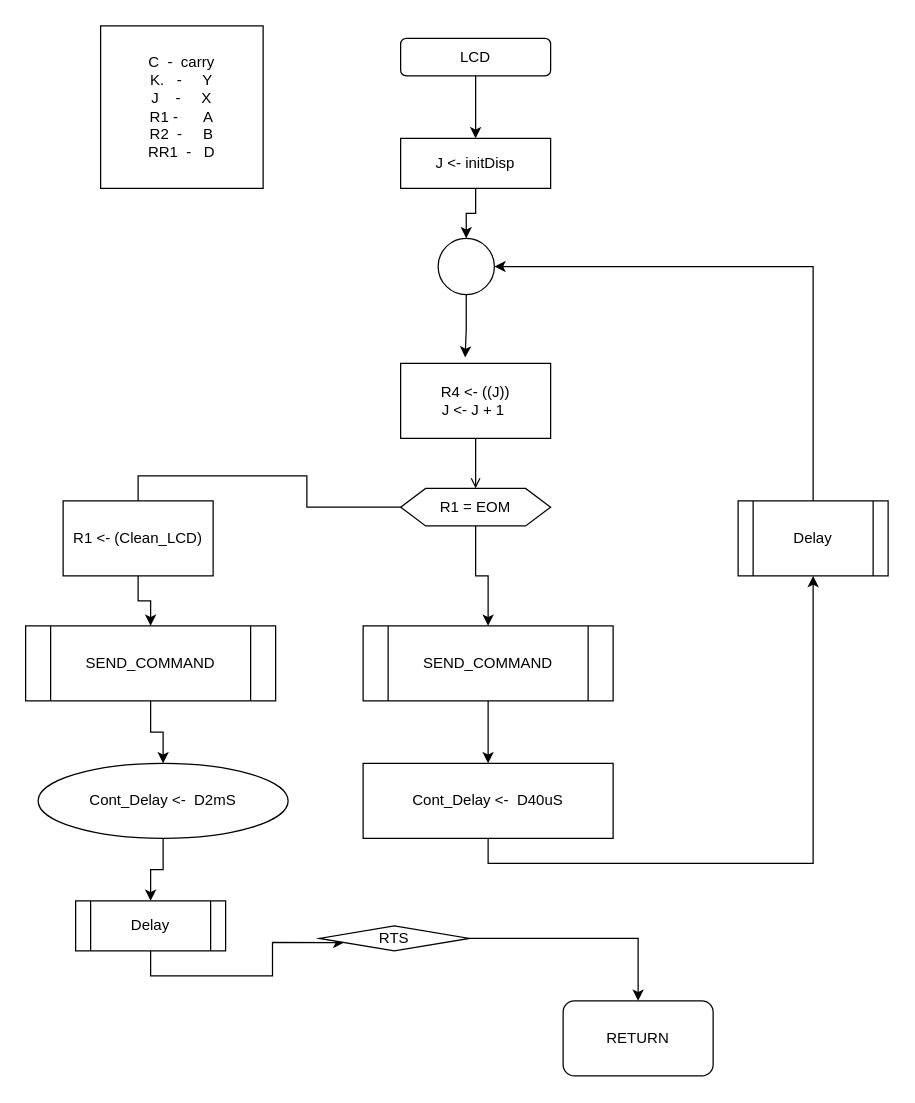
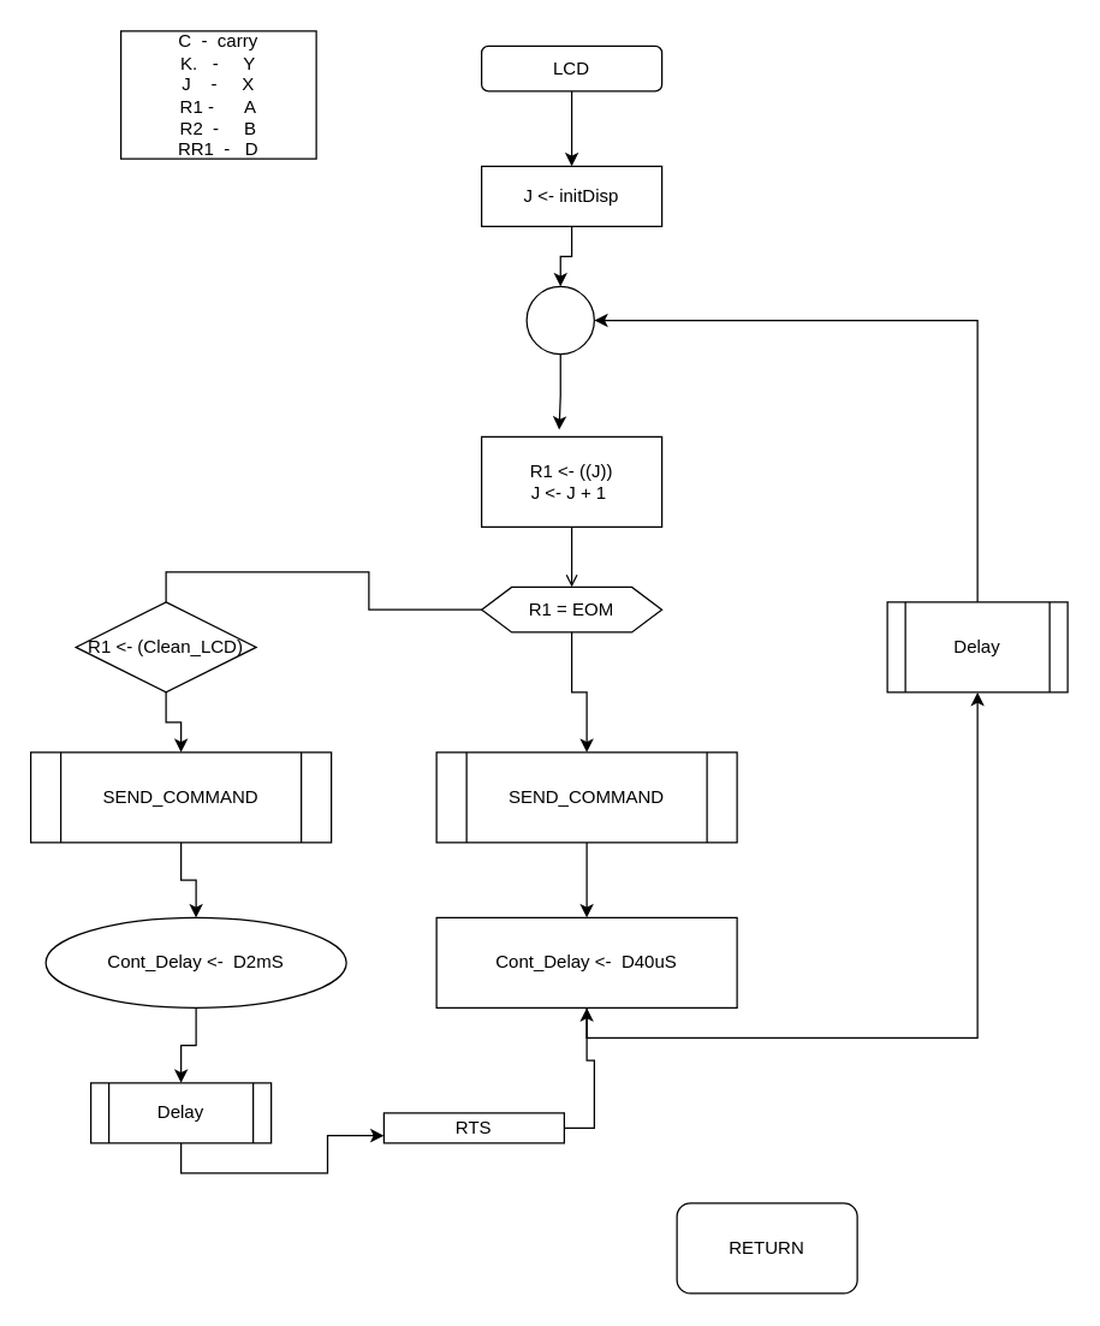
  <mxCell id="0" />
  <mxCell id="1" parent="0" />
- <mxCell id="2" value="C &amp;nbsp;- &amp;nbsp;carry&lt;br&gt;K. &amp;nbsp; - &amp;nbsp; &amp;nbsp; Y&lt;br&gt;J &amp;nbsp; &amp;nbsp;- &amp;nbsp; &amp;nbsp; X&lt;br&gt;R1 - &amp;nbsp; &amp;nbsp; &amp;nbsp;A&lt;br&gt;R2 &amp;nbsp;- &amp;nbsp; &amp;nbsp; B&lt;br&gt;RR1 &amp;nbsp;- &amp;nbsp; D" style="whiteSpace=wrap;html=1;aspect=fixed;" vertex="1" parent="1"><mxGeometry x="80" y="20" width="130" height="130" as="geometry" /></mxCell>
+ <mxCell id="2" value="C &amp;nbsp;- &amp;nbsp;carry&lt;br&gt;K. &amp;nbsp; - &amp;nbsp; &amp;nbsp; Y&lt;br&gt;J &amp;nbsp; &amp;nbsp;- &amp;nbsp; &amp;nbsp; X&lt;br&gt;R1 - &amp;nbsp; &amp;nbsp; &amp;nbsp;A&lt;br&gt;R2 &amp;nbsp;- &amp;nbsp; &amp;nbsp; B&lt;br&gt;RR1 &amp;nbsp;- &amp;nbsp; D" style="whiteSpace=wrap;html=1;aspect=fixed;" vertex="1" parent="1"><mxGeometry x="80" y="20" width="130" height="85" as="geometry" /></mxCell>
  <mxCell id="3" style="edgeStyle=orthogonalEdgeStyle;rounded=0;orthogonalLoop=1;jettySize=auto;html=1;exitX=0.5;exitY=1;exitDx=0;exitDy=0;" edge="1" parent="1" source="4"><mxGeometry relative="1" as="geometry"><mxPoint x="380" y="110" as="targetPoint" /></mxGeometry></mxCell>
  <mxCell id="4" value="LCD" style="rounded=1;whiteSpace=wrap;html=1;" vertex="1" parent="1"><mxGeometry x="320" y="30" width="120" height="30" as="geometry" /></mxCell>
  <mxCell id="5" style="edgeStyle=orthogonalEdgeStyle;rounded=0;orthogonalLoop=1;jettySize=auto;html=1;exitX=0.5;exitY=1;exitDx=0;exitDy=0;entryX=0.5;entryY=0;entryDx=0;entryDy=0;" edge="1" parent="1" source="6" target="8"><mxGeometry relative="1" as="geometry" /></mxCell>
  <mxCell id="6" value="J &amp;lt;- initDisp" style="rounded=0;whiteSpace=wrap;html=1;" vertex="1" parent="1"><mxGeometry x="320" y="110" width="120" height="40" as="geometry" /></mxCell>
  <mxCell id="7" style="edgeStyle=orthogonalEdgeStyle;rounded=0;orthogonalLoop=1;jettySize=auto;html=1;exitX=0.5;exitY=1;exitDx=0;exitDy=0;entryX=0.43;entryY=-0.079;entryDx=0;entryDy=0;entryPerimeter=0;" edge="1" parent="1" source="8" target="10"><mxGeometry relative="1" as="geometry" /></mxCell>
  <mxCell id="8" value="" style="ellipse;whiteSpace=wrap;html=1;aspect=fixed;" vertex="1" parent="1"><mxGeometry x="350" y="190" width="45" height="45" as="geometry" /></mxCell>
  <mxCell id="9" style="edgeStyle=orthogonalEdgeStyle;rounded=0;orthogonalLoop=1;jettySize=auto;html=1;exitX=0.5;exitY=1;exitDx=0;exitDy=0;entryX=0.5;entryY=0;entryDx=0;entryDy=0;endArrow=open;" edge="1" parent="1" source="10" target="13"><mxGeometry relative="1" as="geometry" /></mxCell>
- <mxCell id="10" value="R4 &amp;lt;- ((J))&lt;br&gt;J &amp;lt;- J + 1&amp;nbsp;" style="rounded=0;whiteSpace=wrap;html=1;" vertex="1" parent="1"><mxGeometry x="320" y="290" width="120" height="60" as="geometry" /></mxCell>
+ <mxCell id="10" value="R1 &amp;lt;- ((J))&lt;br&gt;J &amp;lt;- J + 1&amp;nbsp;" style="rounded=0;whiteSpace=wrap;html=1;" vertex="1" parent="1"><mxGeometry x="320" y="290" width="120" height="60" as="geometry" /></mxCell>
  <mxCell id="11" style="edgeStyle=orthogonalEdgeStyle;rounded=0;orthogonalLoop=1;jettySize=auto;html=1;exitX=0;exitY=0.5;exitDx=0;exitDy=0;entryX=0.5;entryY=0;entryDx=0;entryDy=0;endArrow=none;" edge="1" parent="1" source="13" target="15"><mxGeometry relative="1" as="geometry" /></mxCell>
  <mxCell id="12" style="edgeStyle=orthogonalEdgeStyle;rounded=0;orthogonalLoop=1;jettySize=auto;html=1;exitX=0.5;exitY=1;exitDx=0;exitDy=0;entryX=0.5;entryY=0;entryDx=0;entryDy=0;" edge="1" parent="1" source="13" target="24"><mxGeometry relative="1" as="geometry" /></mxCell>
  <mxCell id="13" value="R1 = EOM" style="shape=hexagon;perimeter=hexagonPerimeter2;whiteSpace=wrap;html=1;fixedSize=1;" vertex="1" parent="1"><mxGeometry x="320" y="390" width="120" height="30" as="geometry" /></mxCell>
  <mxCell id="14" style="edgeStyle=orthogonalEdgeStyle;rounded=0;orthogonalLoop=1;jettySize=auto;html=1;exitX=0.5;exitY=1;exitDx=0;exitDy=0;" edge="1" parent="1" source="15" target="17"><mxGeometry relative="1" as="geometry" /></mxCell>
- <mxCell id="15" value="R1 &amp;lt;- (Clean_LCD)" style="rounded=0;whiteSpace=wrap;html=1;" vertex="1" parent="1"><mxGeometry x="50" y="400" width="120" height="60" as="geometry" /></mxCell>
+ <mxCell id="15" value="R1 &amp;lt;- (Clean_LCD)" style="rhombus;whiteSpace=wrap;html=1;" vertex="1" parent="1"><mxGeometry x="50" y="400" width="120" height="60" as="geometry" /></mxCell>
  <mxCell id="16" style="edgeStyle=orthogonalEdgeStyle;rounded=0;orthogonalLoop=1;jettySize=auto;html=1;exitX=0.5;exitY=1;exitDx=0;exitDy=0;" edge="1" parent="1" source="17" target="19"><mxGeometry relative="1" as="geometry" /></mxCell>
  <mxCell id="17" value="SEND_COMMAND" style="shape=process;whiteSpace=wrap;html=1;backgroundOutline=1;" vertex="1" parent="1"><mxGeometry x="20" y="500" width="200" height="60" as="geometry" /></mxCell>
  <mxCell id="18" style="edgeStyle=orthogonalEdgeStyle;rounded=0;orthogonalLoop=1;jettySize=auto;html=1;exitX=0.5;exitY=1;exitDx=0;exitDy=0;entryX=0.5;entryY=0;entryDx=0;entryDy=0;" edge="1" parent="1" source="19" target="21"><mxGeometry relative="1" as="geometry" /></mxCell>
  <mxCell id="19" value="Cont_Delay &amp;lt;- &amp;nbsp;D2mS" style="ellipse;whiteSpace=wrap;html=1;" vertex="1" parent="1"><mxGeometry x="30" y="610" width="200" height="60" as="geometry" /></mxCell>
  <mxCell id="20" style="edgeStyle=orthogonalEdgeStyle;rounded=0;orthogonalLoop=1;jettySize=auto;html=1;exitX=0.5;exitY=1;exitDx=0;exitDy=0;entryX=0;entryY=0.75;entryDx=0;entryDy=0;" edge="1" parent="1" source="21" target="30"><mxGeometry relative="1" as="geometry" /></mxCell>
  <mxCell id="21" value="Delay" style="shape=process;whiteSpace=wrap;html=1;backgroundOutline=1;" vertex="1" parent="1"><mxGeometry x="60" y="720" width="120" height="40" as="geometry" /></mxCell>
  <mxCell id="22" value="RETURN" style="rounded=1;whiteSpace=wrap;html=1;" vertex="1" parent="1"><mxGeometry x="450" y="800" width="120" height="60" as="geometry" /></mxCell>
  <mxCell id="23" style="edgeStyle=orthogonalEdgeStyle;rounded=0;orthogonalLoop=1;jettySize=auto;html=1;exitX=0.5;exitY=1;exitDx=0;exitDy=0;entryX=0.5;entryY=0;entryDx=0;entryDy=0;" edge="1" parent="1" source="24" target="26"><mxGeometry relative="1" as="geometry" /></mxCell>
  <mxCell id="24" value="SEND_COMMAND" style="shape=process;whiteSpace=wrap;html=1;backgroundOutline=1;" vertex="1" parent="1"><mxGeometry x="290" y="500" width="200" height="60" as="geometry" /></mxCell>
  <mxCell id="25" style="edgeStyle=orthogonalEdgeStyle;rounded=0;orthogonalLoop=1;jettySize=auto;html=1;exitX=0.5;exitY=1;exitDx=0;exitDy=0;entryX=0.5;entryY=1;entryDx=0;entryDy=0;" edge="1" parent="1" source="26" target="28"><mxGeometry relative="1" as="geometry" /></mxCell>
  <mxCell id="26" value="Cont_Delay &amp;lt;- &amp;nbsp;D40uS" style="rounded=0;whiteSpace=wrap;html=1;" vertex="1" parent="1"><mxGeometry x="290" y="610" width="200" height="60" as="geometry" /></mxCell>
  <mxCell id="27" style="edgeStyle=orthogonalEdgeStyle;rounded=0;orthogonalLoop=1;jettySize=auto;html=1;exitX=0.5;exitY=0;exitDx=0;exitDy=0;entryX=1;entryY=0.5;entryDx=0;entryDy=0;" edge="1" parent="1" source="28" target="8"><mxGeometry relative="1" as="geometry" /></mxCell>
  <mxCell id="28" value="Delay" style="shape=process;whiteSpace=wrap;html=1;backgroundOutline=1;" vertex="1" parent="1"><mxGeometry x="590" y="400" width="120" height="60" as="geometry" /></mxCell>
- <mxCell id="29" style="edgeStyle=orthogonalEdgeStyle;rounded=0;orthogonalLoop=1;jettySize=auto;html=1;exitX=1;exitY=0.5;exitDx=0;exitDy=0;" edge="1" parent="1" source="30" target="22"><mxGeometry relative="1" as="geometry" /></mxCell>
- <mxCell id="30" value="RTS" style="rhombus;whiteSpace=wrap;html=1;" vertex="1" parent="1"><mxGeometry x="255" y="740" width="120" height="20" as="geometry" /></mxCell>
+ <mxCell id="29" style="edgeStyle=orthogonalEdgeStyle;rounded=0;orthogonalLoop=1;jettySize=auto;html=1;exitX=1;exitY=0.5;exitDx=0;exitDy=0;" edge="1" parent="1" source="30" target="26"><mxGeometry relative="1" as="geometry" /></mxCell>
+ <mxCell id="30" value="RTS" style="rounded=0;whiteSpace=wrap;html=1;" vertex="1" parent="1"><mxGeometry x="255" y="740" width="120" height="20" as="geometry" /></mxCell>
